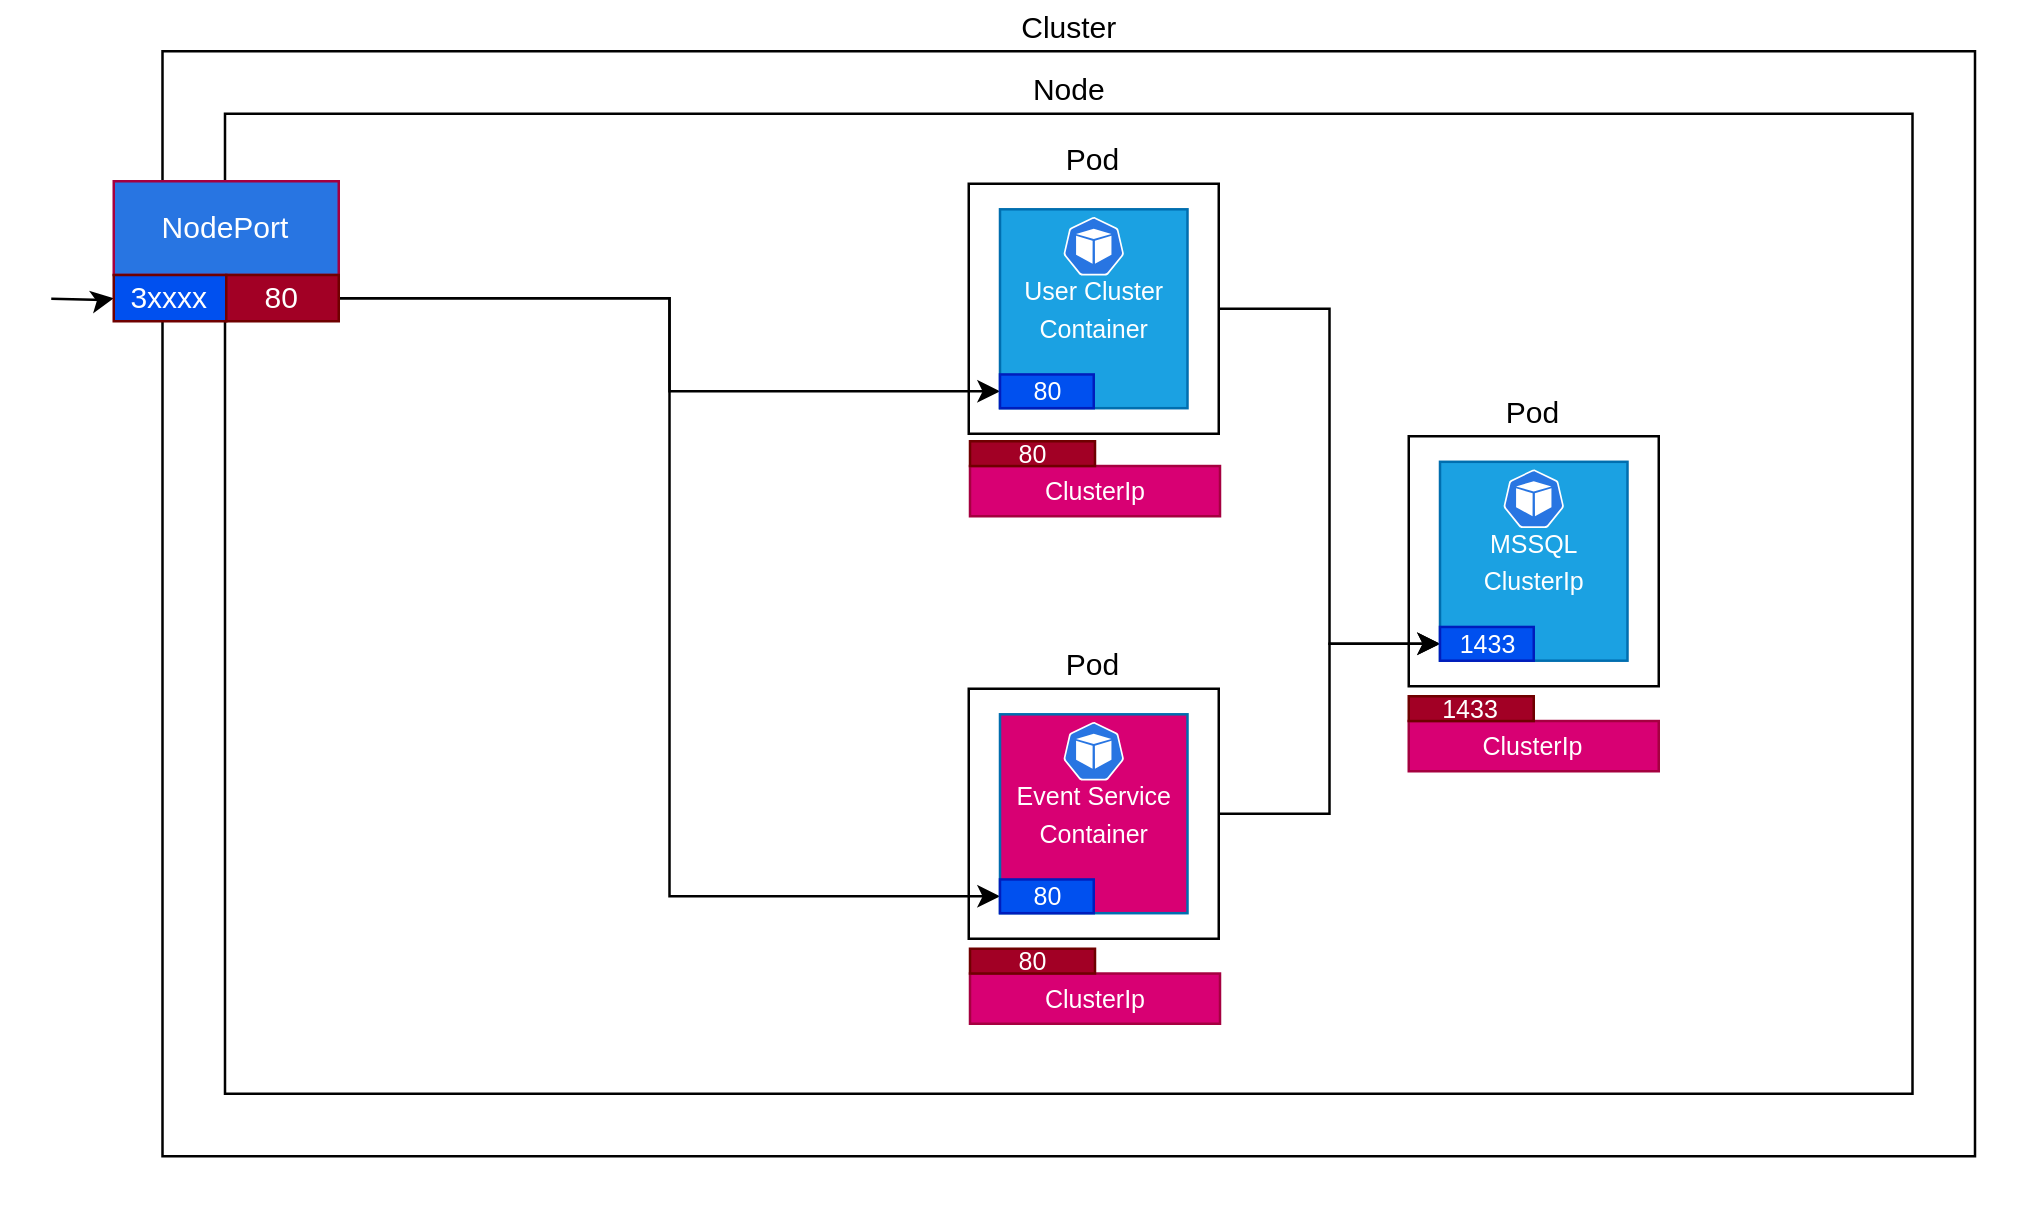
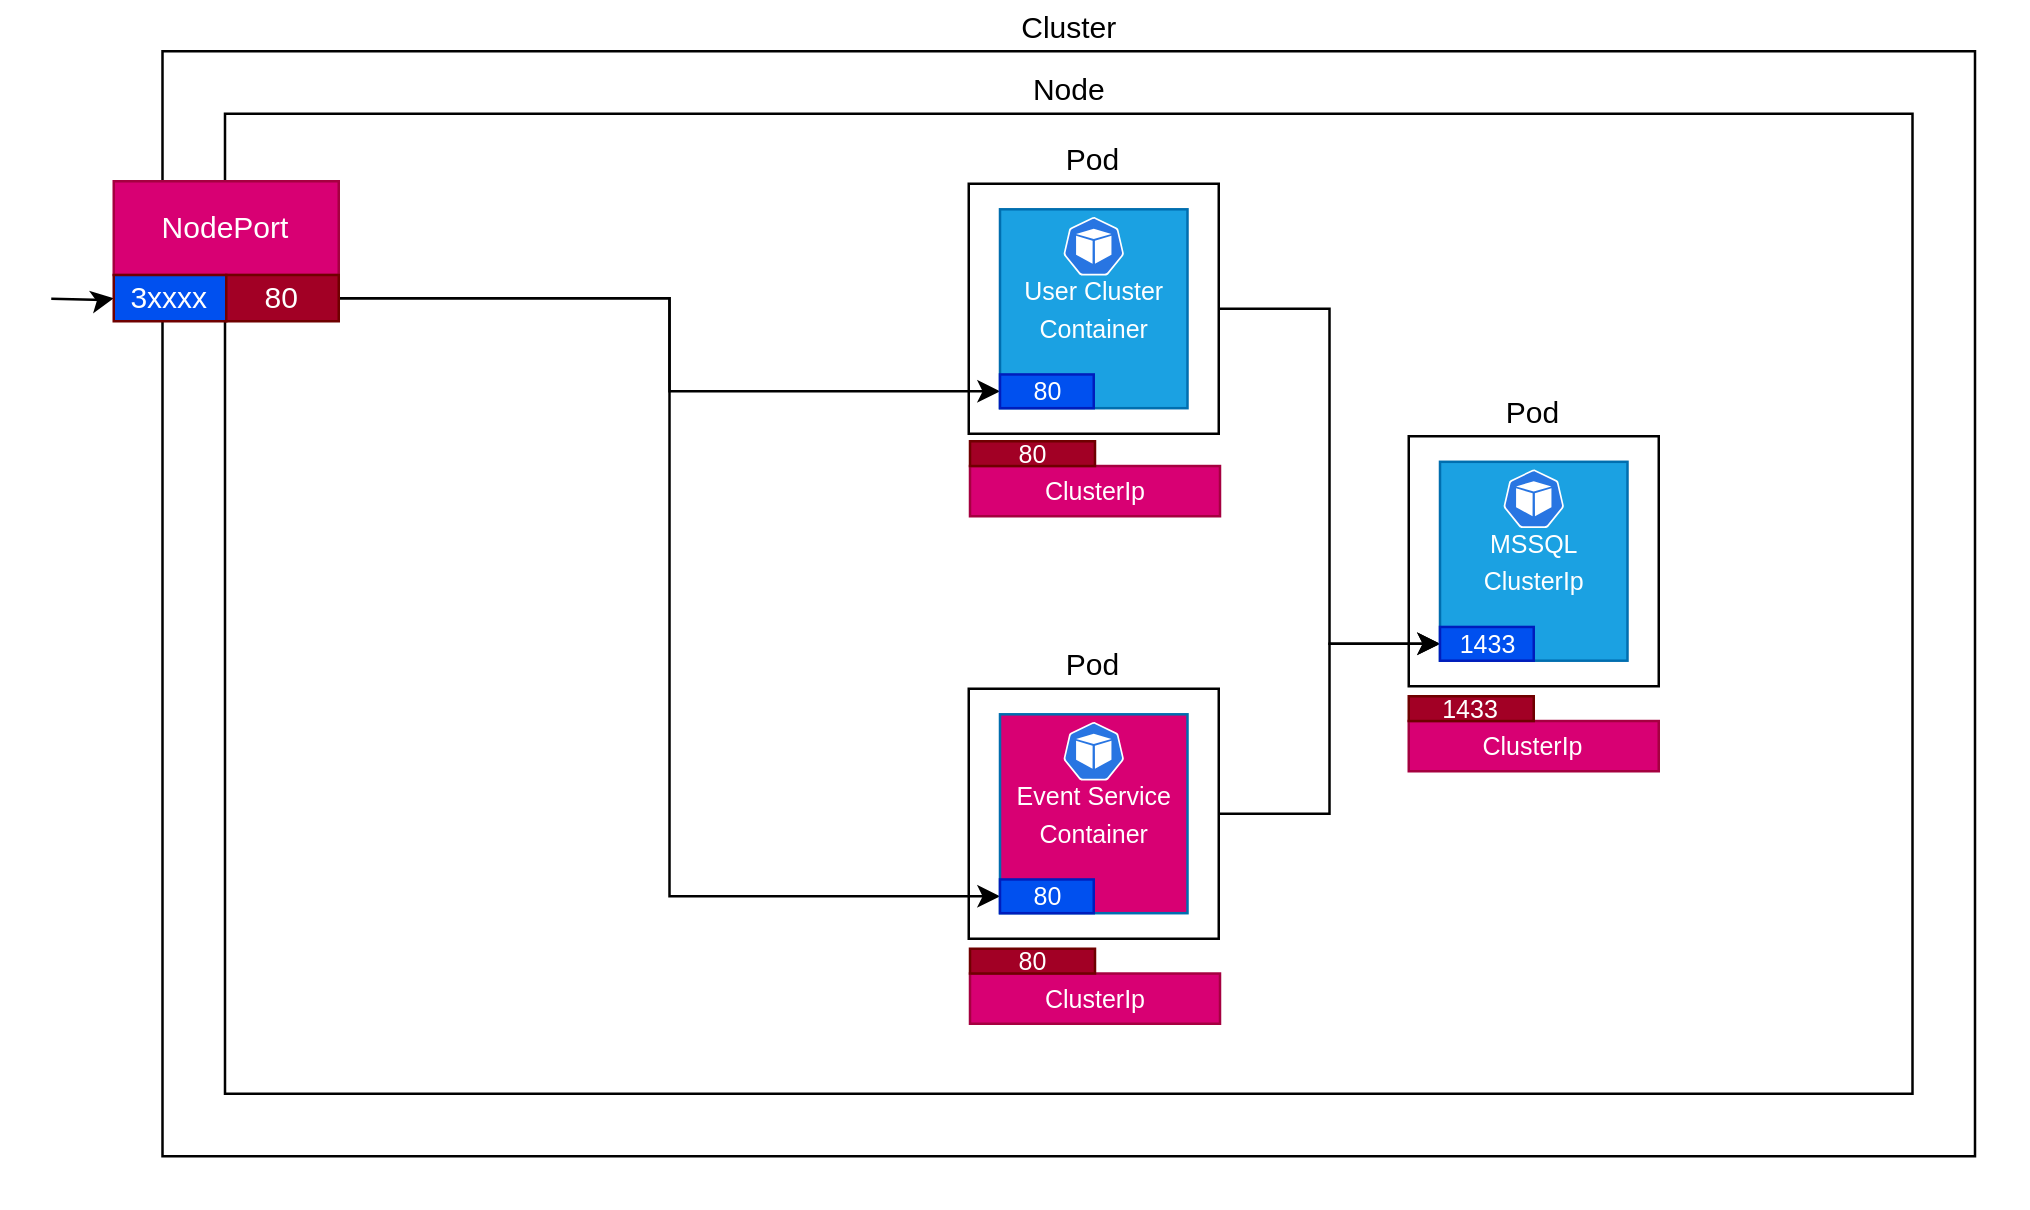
  <mxCell id="0" />
  <mxCell id="1" parent="0" />
  <mxCell id="2" value="Cluster" style="rounded=0;whiteSpace=wrap;html=1;fillColor=none;labelPosition=center;verticalLabelPosition=top;align=center;verticalAlign=bottom;" vertex="1" parent="1"><mxGeometry x="64.5" y="20" width="725" height="442" as="geometry" /></mxCell>
  <mxCell id="3" value="Node" style="rounded=0;whiteSpace=wrap;html=1;fillColor=none;labelPosition=center;verticalLabelPosition=top;align=center;verticalAlign=bottom;" vertex="1" parent="1"><mxGeometry x="89.5" y="45" width="675" height="392" as="geometry" /></mxCell>
- <mxCell id="4" value="NodePort" style="rounded=0;whiteSpace=wrap;html=1;fillColor=#2875e2;strokeColor=#A50040;fontColor=#ffffff;" vertex="1" parent="1"><mxGeometry x="45" y="72" width="90" height="37.5" as="geometry" /></mxCell>
+ <mxCell id="4" value="NodePort" style="rounded=0;whiteSpace=wrap;html=1;fillColor=#d80073;strokeColor=#A50040;fontColor=#ffffff;" vertex="1" parent="1"><mxGeometry x="45" y="72" width="90" height="37.5" as="geometry" /></mxCell>
  <mxCell id="5" style="edgeStyle=orthogonalEdgeStyle;rounded=0;orthogonalLoop=1;jettySize=auto;html=1;" edge="1" parent="1" target="6"><mxGeometry relative="1" as="geometry"><mxPoint x="20" y="119" as="sourcePoint" /></mxGeometry></mxCell>
  <mxCell id="6" value="3xxxx" style="rounded=0;whiteSpace=wrap;html=1;fillColor=#0050ef;fontColor=#ffffff;strokeColor=#6F0000;" vertex="1" parent="1"><mxGeometry x="45" y="109.5" width="45" height="18.5" as="geometry" /></mxCell>
  <mxCell id="7" style="edgeStyle=orthogonalEdgeStyle;rounded=0;orthogonalLoop=1;jettySize=auto;html=1;entryX=0;entryY=0.5;entryDx=0;entryDy=0;" edge="1" parent="1" source="9" target="33"><mxGeometry relative="1" as="geometry" /></mxCell>
  <mxCell id="8" style="edgeStyle=orthogonalEdgeStyle;rounded=0;orthogonalLoop=1;jettySize=auto;html=1;entryX=0;entryY=0.5;entryDx=0;entryDy=0;" edge="1" parent="1" source="9" target="38"><mxGeometry relative="1" as="geometry" /></mxCell>
  <mxCell id="9" value="80" style="rounded=0;whiteSpace=wrap;html=1;fillColor=#a20025;fontColor=#ffffff;strokeColor=#6F0000;" vertex="1" parent="1"><mxGeometry x="90" y="109.5" width="45" height="18.5" as="geometry" /></mxCell>
  <mxCell id="10" style="edgeStyle=orthogonalEdgeStyle;rounded=0;orthogonalLoop=1;jettySize=auto;html=1;entryX=0;entryY=0.5;entryDx=0;entryDy=0;" edge="1" parent="1" source="31" target="17"><mxGeometry relative="1" as="geometry" /></mxCell>
  <mxCell id="11" style="edgeStyle=orthogonalEdgeStyle;rounded=0;orthogonalLoop=1;jettySize=auto;html=1;entryX=0;entryY=0.5;entryDx=0;entryDy=0;" edge="1" parent="1" source="36" target="17"><mxGeometry relative="1" as="geometry" /></mxCell>
  <mxCell id="12" value="" style="group" vertex="1" connectable="0" parent="1"><mxGeometry x="563" y="174" width="100" height="134" as="geometry" /></mxCell>
  <mxCell id="13" value="" style="group" vertex="1" connectable="0" parent="12"><mxGeometry width="80" height="100" as="geometry" /></mxCell>
  <mxCell id="14" value="" style="group" vertex="1" connectable="0" parent="13"><mxGeometry width="100" height="100" as="geometry" /></mxCell>
  <mxCell id="15" value="Pod" style="rounded=0;whiteSpace=wrap;html=1;fillColor=none;labelPosition=center;verticalLabelPosition=top;align=center;verticalAlign=bottom;" vertex="1" parent="14"><mxGeometry width="100" height="100" as="geometry" /></mxCell>
  <mxCell id="16" value="&lt;font style=&quot;font-size: 10px&quot;&gt;MSSQL&lt;br&gt;ClusterIp&lt;/font&gt;" style="rounded=0;whiteSpace=wrap;html=1;fillColor=#1ba1e2;labelPosition=center;verticalLabelPosition=middle;align=center;verticalAlign=middle;fontColor=#ffffff;strokeColor=#006EAF;" vertex="1" parent="14"><mxGeometry x="12.5" y="10.219" width="75" height="79.562" as="geometry" /></mxCell>
  <mxCell id="17" value="&lt;font style=&quot;font-size: 10px&quot;&gt;1433&lt;/font&gt;" style="rounded=0;whiteSpace=wrap;html=1;fillColor=#0050ef;fontColor=#ffffff;strokeColor=#001DBC;" vertex="1" parent="14"><mxGeometry x="12.5" y="76.277" width="37.5" height="13.504" as="geometry" /></mxCell>
  <mxCell id="18" value="" style="sketch=0;html=1;dashed=0;whitespace=wrap;fillColor=#2875E2;strokeColor=#ffffff;points=[[0.005,0.63,0],[0.1,0.2,0],[0.9,0.2,0],[0.5,0,0],[0.995,0.63,0],[0.72,0.99,0],[0.5,1,0],[0.28,0.99,0]];shape=mxgraph.kubernetes.icon;prIcon=pod" vertex="1" parent="14"><mxGeometry x="36.117" y="13.336" width="27.775" height="23.358" as="geometry" /></mxCell>
  <mxCell id="19" value="" style="group" vertex="1" connectable="0" parent="12"><mxGeometry y="104" width="100" height="30" as="geometry" /></mxCell>
  <mxCell id="20" value="&lt;font style=&quot;font-size: 10px&quot;&gt;ClusterIp&lt;/font&gt;" style="rounded=0;whiteSpace=wrap;html=1;fillColor=#d80073;strokeColor=#A50040;fontColor=#ffffff;" vertex="1" parent="19"><mxGeometry y="9.911" width="100" height="20.089" as="geometry" /></mxCell>
  <mxCell id="21" value="&lt;font style=&quot;font-size: 10px&quot;&gt;1433&lt;/font&gt;" style="rounded=0;whiteSpace=wrap;html=1;fillColor=#a20025;fontColor=#ffffff;strokeColor=#6F0000;" vertex="1" parent="19"><mxGeometry width="50" height="9.911" as="geometry" /></mxCell>
  <mxCell id="22" value="" style="group" vertex="1" connectable="0" parent="1"><mxGeometry x="387" y="73" width="100.5" height="336" as="geometry" /></mxCell>
  <mxCell id="23" value="" style="group" vertex="1" connectable="0" parent="22"><mxGeometry x="0.5" y="306" width="100" height="30" as="geometry" /></mxCell>
  <mxCell id="24" value="&lt;font style=&quot;font-size: 10px&quot;&gt;ClusterIp&lt;/font&gt;" style="rounded=0;whiteSpace=wrap;html=1;fillColor=#d80073;strokeColor=#A50040;fontColor=#ffffff;" vertex="1" parent="23"><mxGeometry y="9.911" width="100" height="20.089" as="geometry" /></mxCell>
  <mxCell id="25" value="&lt;font style=&quot;font-size: 10px&quot;&gt;80&lt;/font&gt;" style="rounded=0;whiteSpace=wrap;html=1;fillColor=#a20025;fontColor=#ffffff;strokeColor=#6F0000;" vertex="1" parent="23"><mxGeometry width="50" height="9.911" as="geometry" /></mxCell>
  <mxCell id="26" value="" style="group" vertex="1" connectable="0" parent="22"><mxGeometry x="0.5" y="103" width="100" height="30" as="geometry" /></mxCell>
  <mxCell id="27" value="&lt;font style=&quot;font-size: 10px&quot;&gt;ClusterIp&lt;/font&gt;" style="rounded=0;whiteSpace=wrap;html=1;fillColor=#d80073;strokeColor=#A50040;fontColor=#ffffff;" vertex="1" parent="26"><mxGeometry y="9.911" width="100" height="20.089" as="geometry" /></mxCell>
  <mxCell id="28" value="&lt;font style=&quot;font-size: 10px&quot;&gt;80&lt;/font&gt;" style="rounded=0;whiteSpace=wrap;html=1;fillColor=#a20025;fontColor=#ffffff;strokeColor=#6F0000;" vertex="1" parent="26"><mxGeometry width="50" height="9.911" as="geometry" /></mxCell>
  <mxCell id="29" value="" style="group" vertex="1" connectable="0" parent="22"><mxGeometry width="100" height="302" as="geometry" /></mxCell>
  <mxCell id="30" value="" style="group" vertex="1" connectable="0" parent="29"><mxGeometry width="100" height="100" as="geometry" /></mxCell>
  <mxCell id="31" value="Pod" style="rounded=0;whiteSpace=wrap;html=1;fillColor=none;labelPosition=center;verticalLabelPosition=top;align=center;verticalAlign=bottom;" vertex="1" parent="30"><mxGeometry width="100" height="100" as="geometry" /></mxCell>
  <mxCell id="32" value="&lt;font style=&quot;font-size: 10px&quot;&gt;User Cluster&lt;br&gt;Container&lt;/font&gt;" style="rounded=0;whiteSpace=wrap;html=1;fillColor=#1ba1e2;labelPosition=center;verticalLabelPosition=middle;align=center;verticalAlign=middle;fontColor=#ffffff;strokeColor=#006EAF;" vertex="1" parent="30"><mxGeometry x="12.5" y="10.219" width="75" height="79.562" as="geometry" /></mxCell>
  <mxCell id="33" value="&lt;font style=&quot;font-size: 10px&quot;&gt;80&lt;/font&gt;" style="rounded=0;whiteSpace=wrap;html=1;fillColor=#0050ef;fontColor=#ffffff;strokeColor=#001DBC;" vertex="1" parent="30"><mxGeometry x="12.5" y="76.277" width="37.5" height="13.504" as="geometry" /></mxCell>
  <mxCell id="34" value="" style="sketch=0;html=1;dashed=0;whitespace=wrap;fillColor=#2875E2;strokeColor=#ffffff;points=[[0.005,0.63,0],[0.1,0.2,0],[0.9,0.2,0],[0.5,0,0],[0.995,0.63,0],[0.72,0.99,0],[0.5,1,0],[0.28,0.99,0]];shape=mxgraph.kubernetes.icon;prIcon=pod" parent="30" vertex="1"><mxGeometry x="36.117" y="13.336" width="27.775" height="23.358" as="geometry" /></mxCell>
  <mxCell id="35" value="" style="group" vertex="1" connectable="0" parent="29"><mxGeometry y="202" width="100" height="100" as="geometry" /></mxCell>
  <mxCell id="36" value="Pod" style="rounded=0;whiteSpace=wrap;html=1;fillColor=none;labelPosition=center;verticalLabelPosition=top;align=center;verticalAlign=bottom;" vertex="1" parent="35"><mxGeometry width="100" height="100" as="geometry" /></mxCell>
  <mxCell id="37" value="&lt;font style=&quot;font-size: 10px&quot;&gt;Event Service&lt;br&gt;Container&lt;/font&gt;" style="rounded=0;whiteSpace=wrap;html=1;fillColor=#d80073;labelPosition=center;verticalLabelPosition=middle;align=center;verticalAlign=middle;fontColor=#ffffff;strokeColor=#006EAF;" vertex="1" parent="35"><mxGeometry x="12.5" y="10.219" width="75" height="79.562" as="geometry" /></mxCell>
  <mxCell id="38" value="&lt;font style=&quot;font-size: 10px&quot;&gt;80&lt;/font&gt;" style="rounded=0;whiteSpace=wrap;html=1;fillColor=#0050ef;fontColor=#ffffff;strokeColor=#001DBC;" vertex="1" parent="35"><mxGeometry x="12.5" y="76.277" width="37.5" height="13.504" as="geometry" /></mxCell>
  <mxCell id="39" value="" style="sketch=0;html=1;dashed=0;whitespace=wrap;fillColor=#2875E2;strokeColor=#ffffff;points=[[0.005,0.63,0],[0.1,0.2,0],[0.9,0.2,0],[0.5,0,0],[0.995,0.63,0],[0.72,0.99,0],[0.5,1,0],[0.28,0.99,0]];shape=mxgraph.kubernetes.icon;prIcon=pod" vertex="1" parent="35"><mxGeometry x="36.117" y="13.336" width="27.775" height="23.358" as="geometry" /></mxCell>
